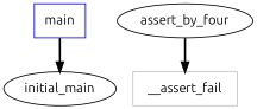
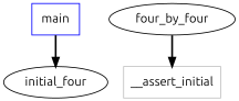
  digraph {
    fontname=Ubuntu
    rankdir=TB
    node [fontname=Ubuntu]
    edge [fontname=Ubuntu style=bold]
    main [color=blue shape=box]
-   initial_main
-   __assert_fail [color=grey shape=box]
-   four_by_four [label=assert_by_four]
+   initial_main [label=initial_four]
+   __assert_fail [color=grey shape=box label=__assert_initial]
+   four_by_four
    main -> initial_main
    four_by_four -> __assert_fail
  }
